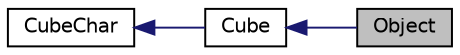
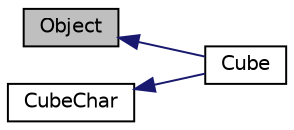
  digraph {
    rankdir=LR
    node [color=black fillcolor=white fontname=Helvetica fontsize=10 shape=record style=filled]
    edge [color=midnightblue dir=back fontname=Helvetica fontsize=10 labelfontname=Helvetica labelfontsize=10 style=solid]
    n1 [fillcolor=grey75 fontcolor=black height=0.2 label=Object width=0.4]
    n2 [height=0.2 label=Cube width=0.4]
    n3 [height=0.2 label=CubeChar width=0.4]
-   n2 -> n1
+   n1 -> n2
    n3 -> n2
  }
